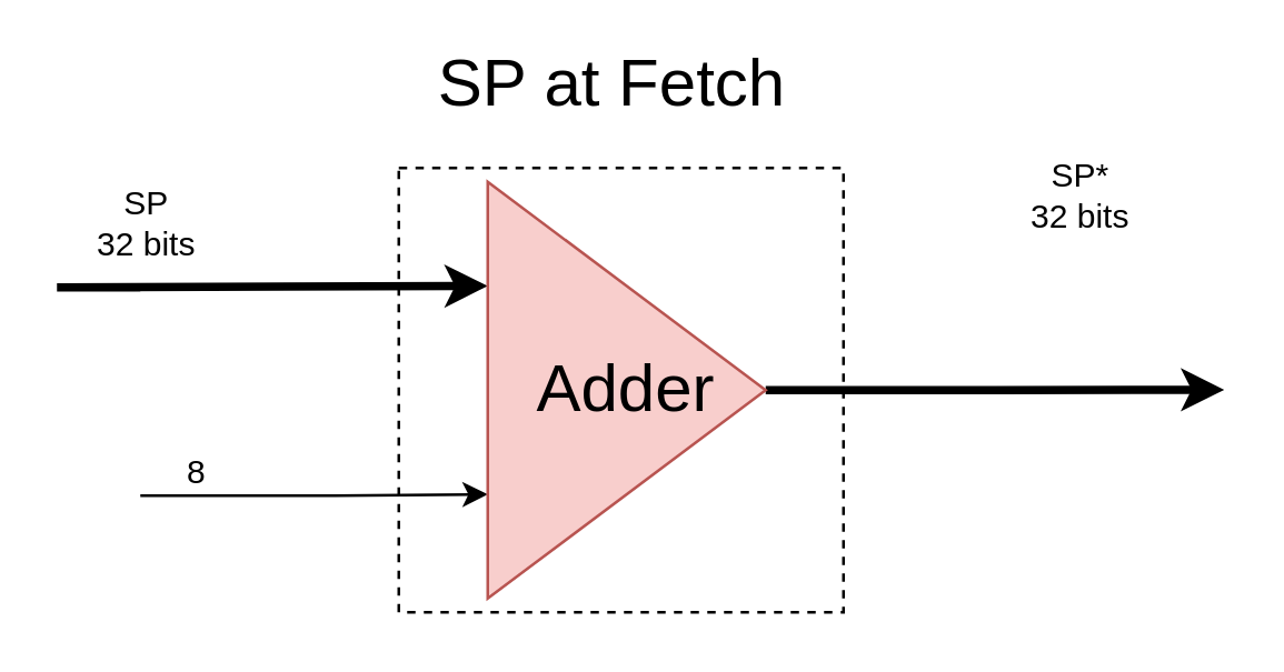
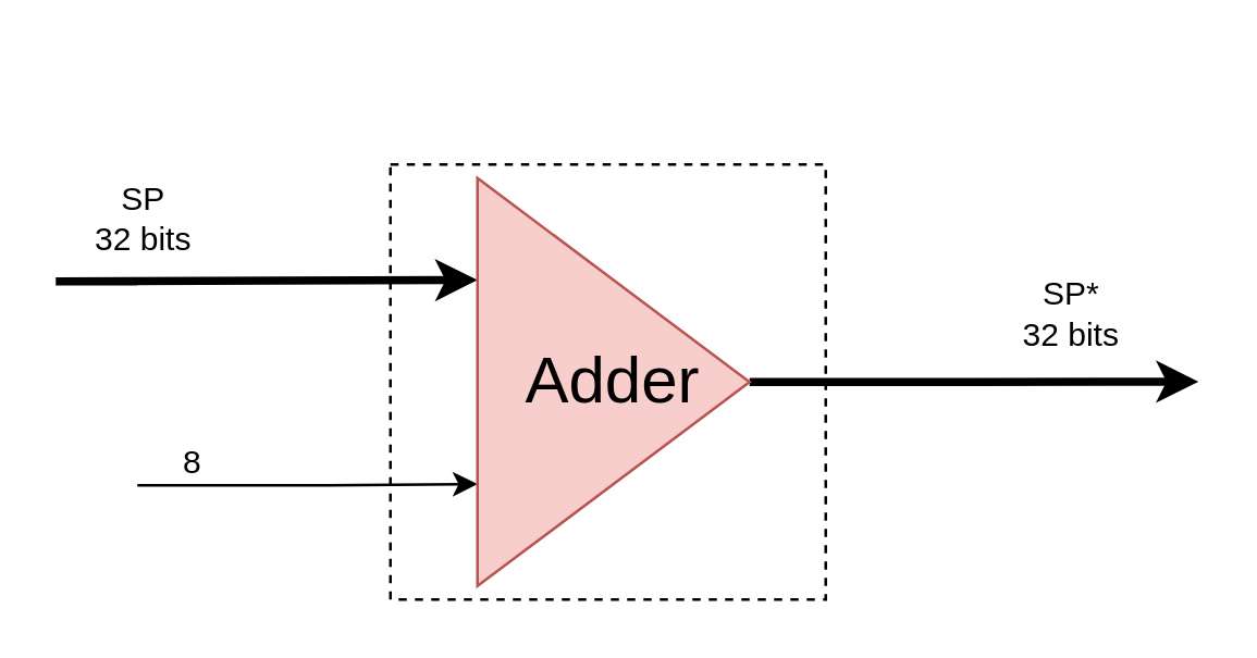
  <mxCell id="0" />
  <mxCell id="1" parent="0" />
  <mxCell id="2" value="" style="whiteSpace=wrap;html=1;aspect=fixed;dashed=1;" vertex="1" parent="1"><mxGeometry x="143" y="60" width="160" height="160" as="geometry" /></mxCell>
- <mxCell id="3" value="&lt;font style=&quot;font-size: 24px&quot;&gt;SP at Fetch&lt;/font&gt;" style="text;html=1;strokeColor=none;fillColor=none;align=center;verticalAlign=middle;whiteSpace=wrap;rounded=0;" vertex="1" parent="1"><mxGeometry x="90" y="20" width="260" height="20" as="geometry" /></mxCell>
  <mxCell id="4" style="edgeStyle=orthogonalEdgeStyle;rounded=0;orthogonalLoop=1;jettySize=auto;html=1;entryX=0;entryY=0.25;entryDx=0;entryDy=0;strokeWidth=3;" edge="1" parent="1" target="8"><mxGeometry relative="1" as="geometry"><mxPoint x="50" y="103" as="sourcePoint" /><Array as="points"><mxPoint x="20" y="103" /><mxPoint x="105" y="103" /></Array></mxGeometry></mxCell>
  <mxCell id="5" value="SP&lt;br&gt;32 bits" style="text;html=1;align=center;verticalAlign=middle;resizable=0;points=[];labelBackgroundColor=#ffffff;" vertex="1" connectable="0" parent="4"><mxGeometry x="0.106" y="2" relative="1" as="geometry"><mxPoint x="-40.34" y="-20.78" as="offset" /></mxGeometry></mxCell>
  <mxCell id="6" style="edgeStyle=orthogonalEdgeStyle;rounded=0;orthogonalLoop=1;jettySize=auto;html=1;strokeWidth=1;entryX=0;entryY=0.75;entryDx=0;entryDy=0;" edge="1" parent="1" target="8"><mxGeometry relative="1" as="geometry"><mxPoint x="50" y="178" as="sourcePoint" /><Array as="points"><mxPoint x="120" y="178" /></Array></mxGeometry></mxCell>
  <mxCell id="7" style="edgeStyle=orthogonalEdgeStyle;rounded=0;orthogonalLoop=1;jettySize=auto;html=1;exitX=1;exitY=0.5;exitDx=0;exitDy=0;strokeWidth=3;" edge="1" parent="1" source="8"><mxGeometry relative="1" as="geometry"><mxPoint x="440" y="139.857" as="targetPoint" /></mxGeometry></mxCell>
  <mxCell id="8" value="&lt;div&gt;&lt;span style=&quot;font-size: 24px&quot;&gt;Adder&lt;/span&gt;&lt;/div&gt;" style="triangle;whiteSpace=wrap;html=1;align=center;fillColor=#f8cecc;strokeColor=#b85450;" vertex="1" parent="1"><mxGeometry x="175" y="65" width="100" height="150" as="geometry" /></mxCell>
  <mxCell id="9" value="8" style="text;html=1;align=center;verticalAlign=middle;resizable=0;points=[];autosize=1;" vertex="1" parent="1"><mxGeometry x="60" y="160" width="20" height="20" as="geometry" /></mxCell>
- <mxCell id="10" value="SP*&lt;br&gt;32 bits" style="text;html=1;align=center;verticalAlign=middle;resizable=0;points=[];autosize=1;" vertex="1" parent="1"><mxGeometry x="363" y="55" width="50" height="30" as="geometry" /></mxCell>
+ <mxCell id="10" value="SP*&lt;br&gt;32 bits" style="text;html=1;align=center;verticalAlign=middle;resizable=0;points=[];autosize=1;" vertex="1" parent="1"><mxGeometry x="368" y="100" width="50" height="30" as="geometry" /></mxCell>
